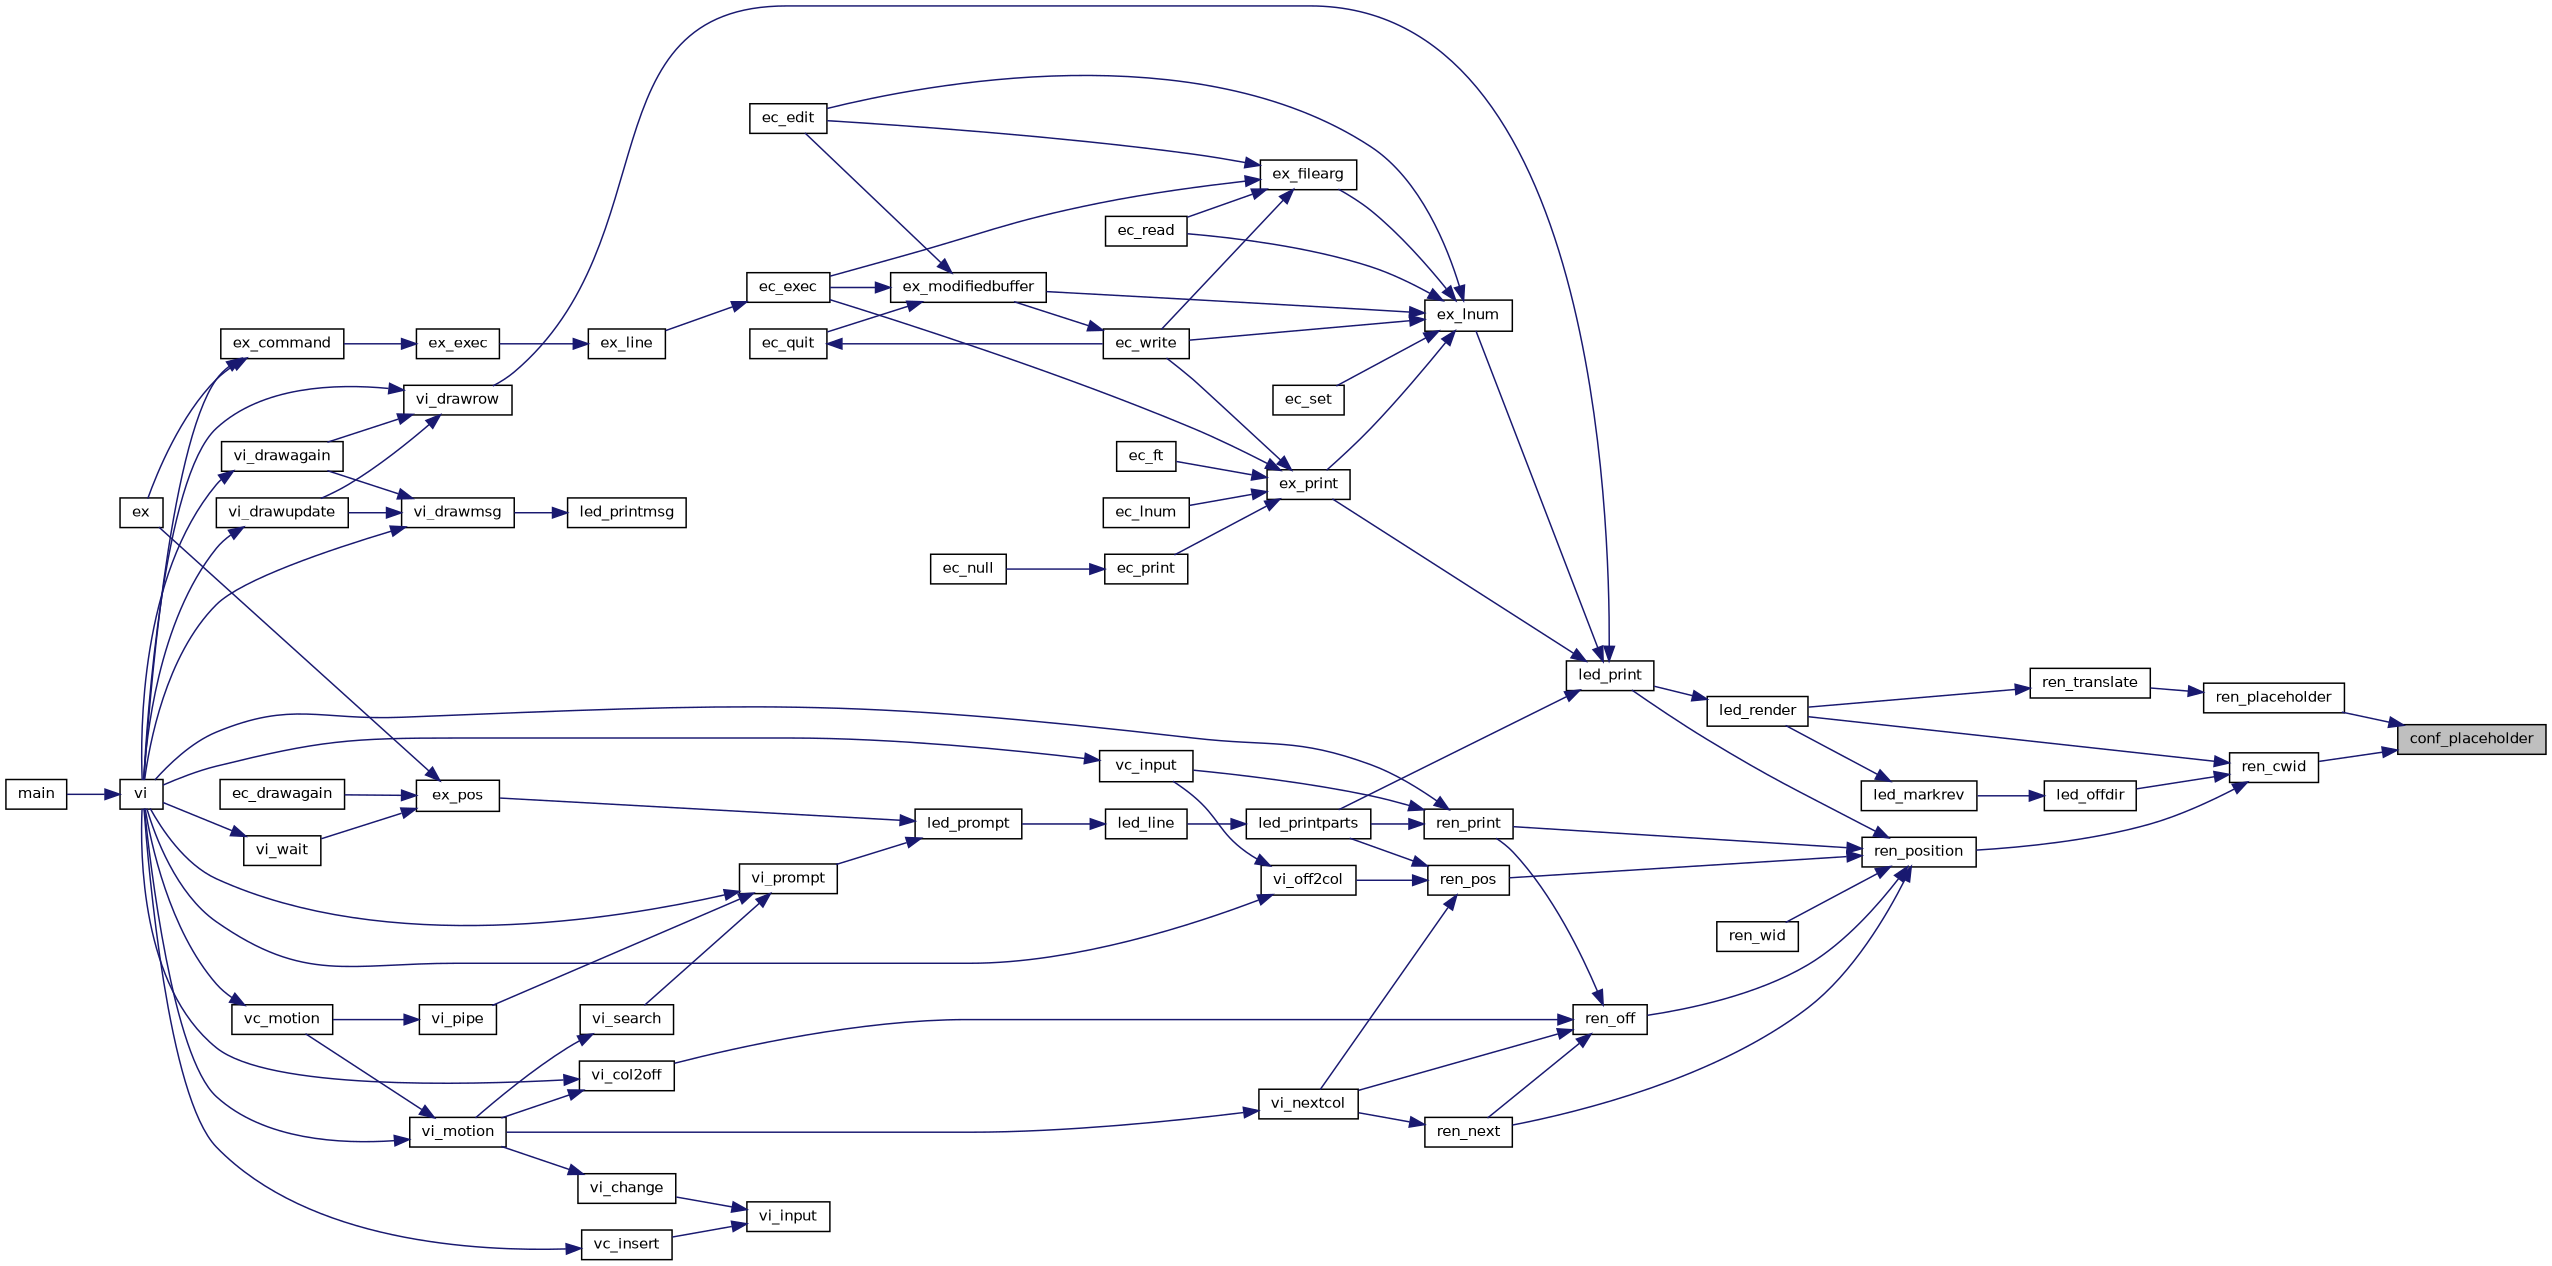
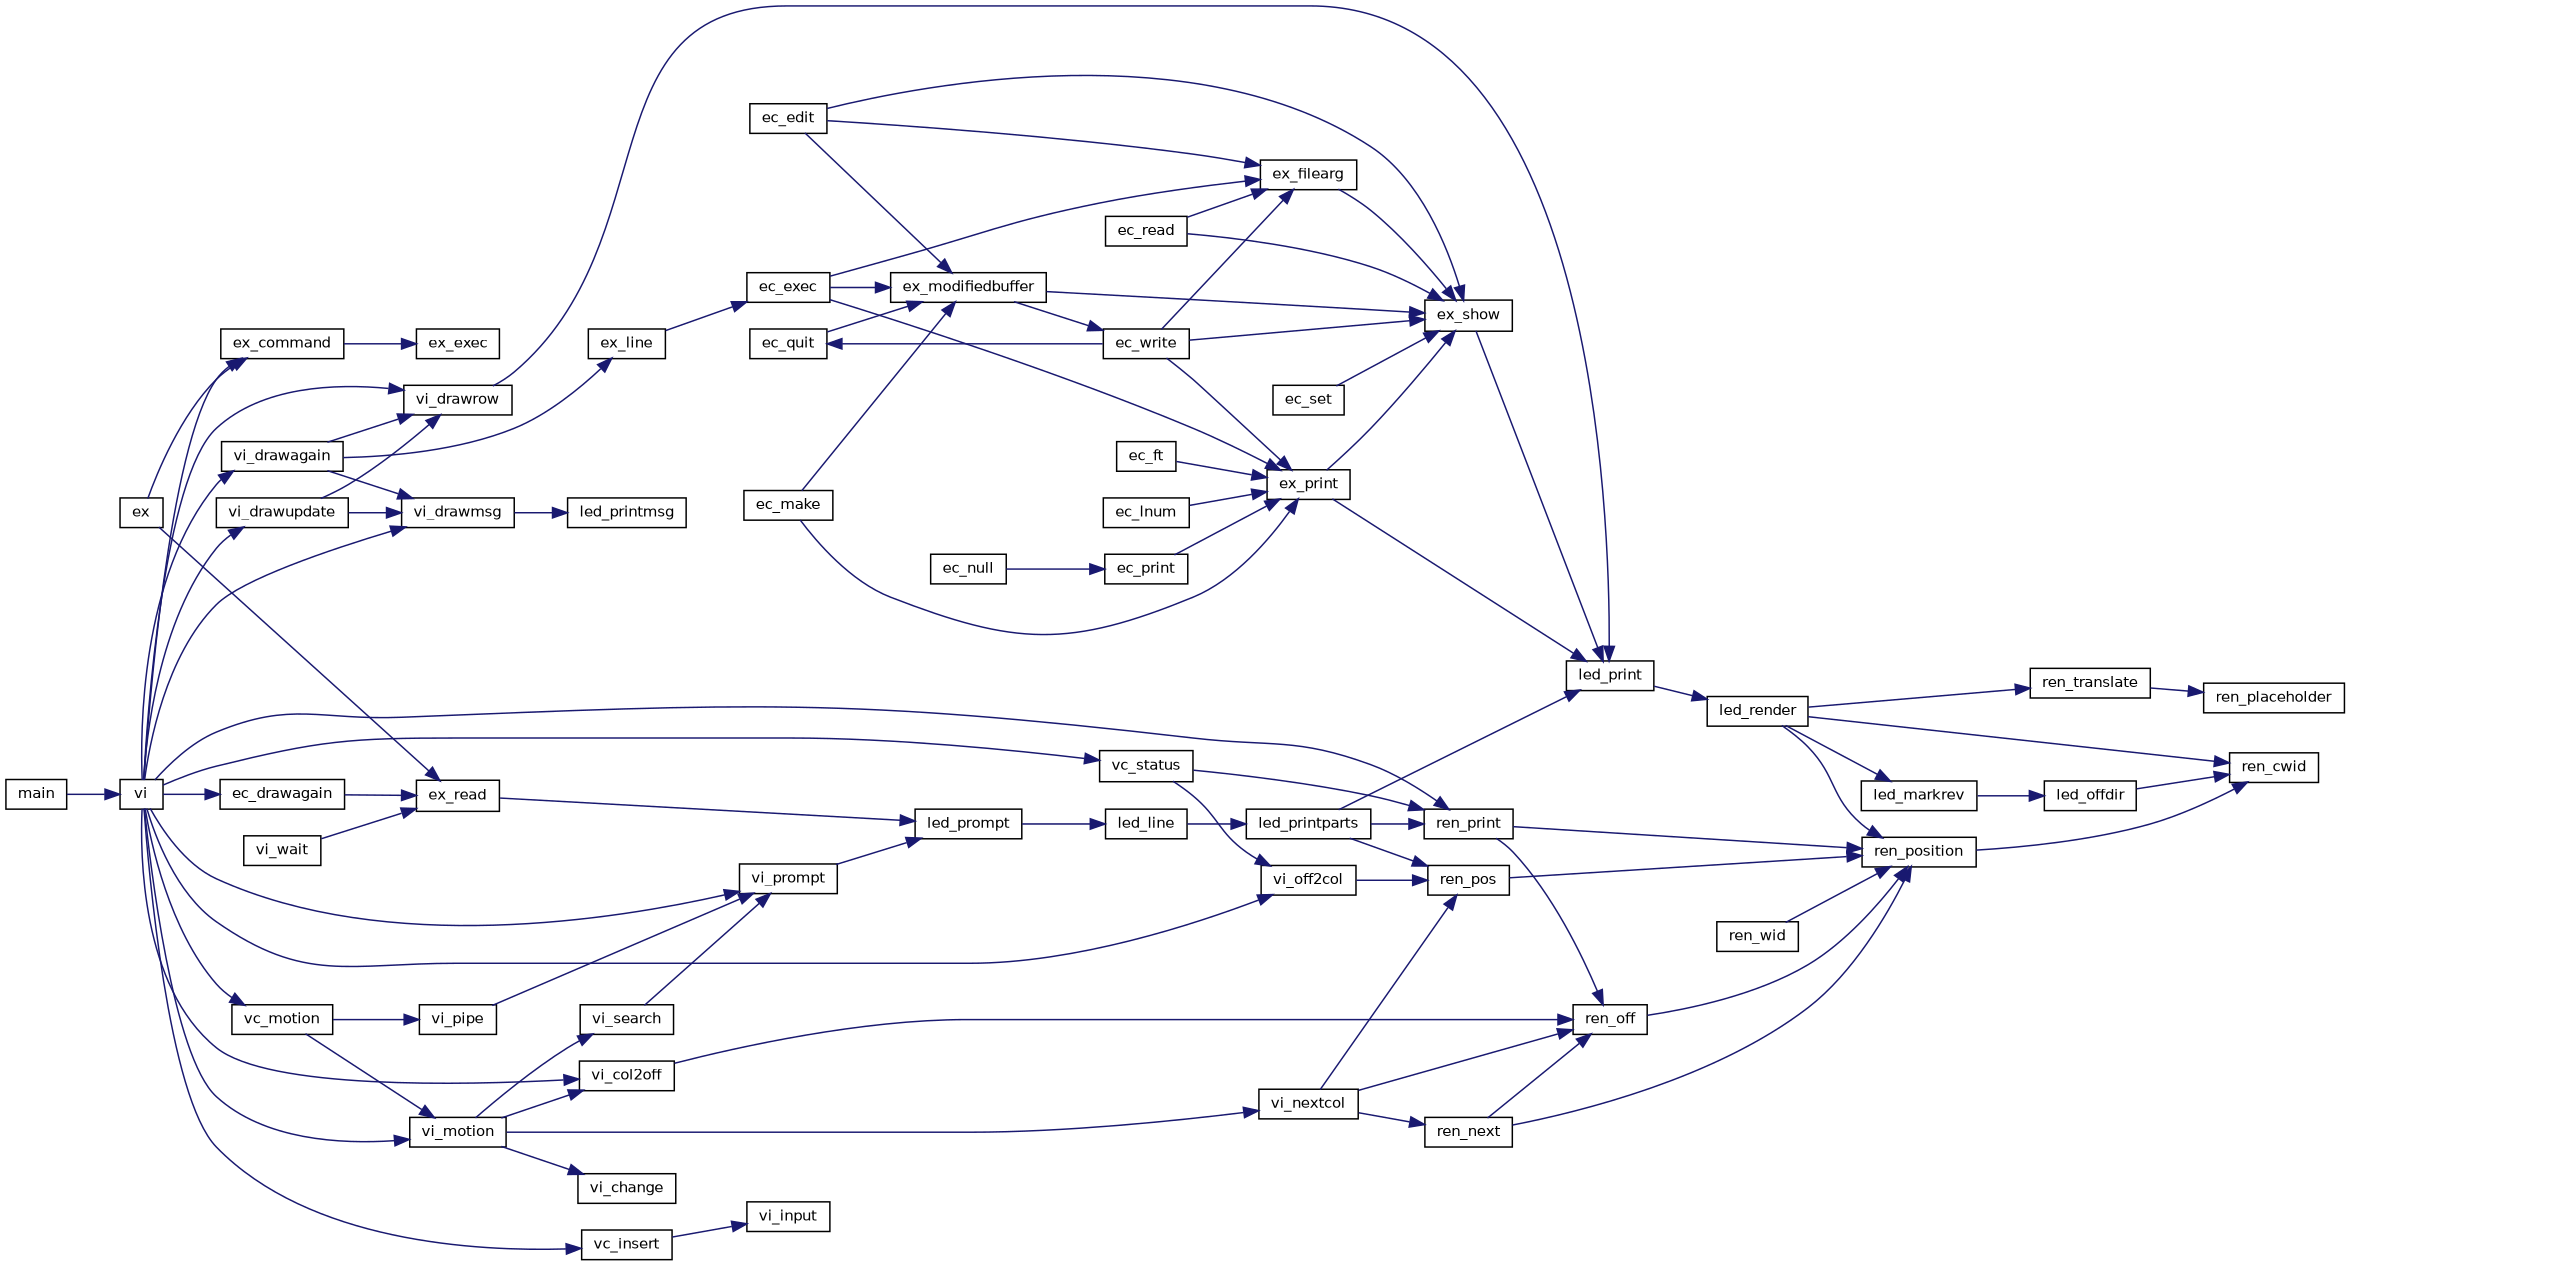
  digraph {
    rankdir=RL
    node [color=black fillcolor=white fontname=Helvetica fontsize=10 shape=record style=filled]
    edge [color=midnightblue dir=back fontname=Helvetica fontsize=10 labelfontname=Helvetica labelfontsize=10 style=solid]
-   n1 [fillcolor=grey75 fontcolor=black height=0.2 label=conf_placeholder width=0.4]
    n2 [height=0.2 label=ren_cwid width=0.4]
    n3 [height=0.2 label=ren_placeholder width=0.4]
    n4 [height=0.2 label=led_offdir width=0.4]
    n5 [height=0.2 label=led_render width=0.4]
    n6 [height=0.2 label=ren_position width=0.4]
    n7 [height=0.2 label=ren_translate width=0.4]
    n8 [height=0.2 label=led_markrev width=0.4]
    n9 [height=0.2 label=led_print width=0.4]
    n10 [height=0.2 label=ren_print width=0.4]
    n11 [height=0.2 label=ren_next width=0.4]
    n12 [height=0.2 label=ren_off width=0.4]
    n13 [height=0.2 label=ren_pos width=0.4]
    n14 [height=0.2 label=ren_wid width=0.4]
    n15 [height=0.2 label=ex_print width=0.4]
-   n16 [height=0.2 label=ex_lnum width=0.4]
+   n16 [height=0.2 label=ex_show width=0.4]
    n17 [height=0.2 label=led_printparts width=0.4]
    n18 [height=0.2 label=vi_drawrow width=0.4]
    n19 [height=0.2 label=led_printmsg width=0.4]
    n20 [height=0.2 label=vi_drawmsg width=0.4]
    n21 [height=0.2 label=ec_exec width=0.4]
    n22 [height=0.2 label=ec_ft width=0.4]
    n23 [height=0.2 label=ec_lnum width=0.4]
+   n24 [height=0.2 label=ec_make width=0.4]
    n25 [height=0.2 label=ec_print width=0.4]
    n26 [height=0.2 label=ec_write width=0.4]
    n27 [height=0.2 label=ex_modifiedbuffer width=0.4]
    n28 [height=0.2 label=ec_edit width=0.4]
    n29 [height=0.2 label=ec_read width=0.4]
    n30 [height=0.2 label=ec_set width=0.4]
    n31 [height=0.2 label=ex_filearg width=0.4]
    n32 [height=0.2 label=led_line width=0.4]
    n33 [height=0.2 label=vi width=0.4]
    n34 [height=0.2 label=vi_drawagain width=0.4]
    n35 [height=0.2 label=vi_drawupdate width=0.4]
    n36 [height=0.2 label=ex_line width=0.4]
    n37 [height=0.2 label=ec_null width=0.4]
    n38 [height=0.2 label=ex_exec width=0.4]
    n39 [height=0.2 label=ex_command width=0.4]
    n40 [height=0.2 label=ex width=0.4]
    n41 [height=0.2 label=main width=0.4]
    n42 [height=0.2 label=ec_quit width=0.4]
    n43 [height=0.2 label=led_prompt width=0.4]
    n44 [height=0.2 label=vi_input width=0.4]
    n45 [height=0.2 label=vc_insert width=0.4]
    n46 [height=0.2 label=vi_change width=0.4]
    n47 [height=0.2 label=vi_motion width=0.4]
    n48 [height=0.2 label=vc_motion width=0.4]
-   n49 [height=0.2 label=ex_pos width=0.4]
+   n49 [height=0.2 label=ex_read width=0.4]
    n50 [height=0.2 label=vi_prompt width=0.4]
    n51 [height=0.2 label=ec_drawagain width=0.4]
    n52 [height=0.2 label=vi_wait width=0.4]
    n53 [height=0.2 label=vi_pipe width=0.4]
    n54 [height=0.2 label=vi_search width=0.4]
-   n55 [height=0.2 label=vc_input width=0.4]
+   n55 [height=0.2 label=vc_status width=0.4]
    n56 [height=0.2 label=vi_nextcol width=0.4]
    n57 [height=0.2 label=vi_col2off width=0.4]
    n58 [height=0.2 label=vi_off2col width=0.4]
-   n1 -> n2
-   n1 -> n3
    n2 -> n4
    n2 -> n5
    n2 -> n6
    n3 -> n7
    n4 -> n8
    n5 -> n9
-   n6 -> n9
+   n6 -> n5
    n6 -> n10
    n6 -> n11
    n6 -> n12
    n6 -> n13
    n6 -> n14
    n7 -> n5
    n8 -> n5
    n9 -> n15
    n9 -> n16
    n9 -> n17
    n9 -> n18
    n10 -> n17
    n10 -> n33
    n10 -> n55
    n11 -> n56
    n12 -> n10
    n12 -> n11
    n12 -> n56
    n12 -> n57
    n13 -> n17
    n13 -> n56
    n13 -> n58
    n15 -> n21
    n15 -> n22
    n15 -> n23
+   n15 -> n24
    n15 -> n25
    n15 -> n26
    n16 -> n15
    n16 -> n26
    n16 -> n27
    n16 -> n28
    n16 -> n29
    n16 -> n30
    n16 -> n31
    n17 -> n32
    n18 -> n33
    n18 -> n34
    n18 -> n35
    n19 -> n20
    n20 -> n33
    n20 -> n34
    n20 -> n35
    n21 -> n36
    n25 -> n37
    n26 -> n27
    n27 -> n21
+   n27 -> n24
    n27 -> n28
    n27 -> n42
    n31 -> n21
    n31 -> n26
    n31 -> n28
    n31 -> n29
    n32 -> n43
    n33 -> n41
    n34 -> n33
    n35 -> n33
-   n36 -> n38
+   n36 -> n34
    n38 -> n39
    n39 -> n33
    n39 -> n40
    n42 -> n26
    n43 -> n49
    n43 -> n50
    n44 -> n45
-   n44 -> n46
    n45 -> n33
    n46 -> n47
    n47 -> n33
    n47 -> n48
    n48 -> n33
    n49 -> n40
    n49 -> n51
    n49 -> n52
    n50 -> n33
    n50 -> n53
    n50 -> n54
-   n52 -> n33
+   n51 -> n33
    n53 -> n48
    n54 -> n47
    n55 -> n33
    n56 -> n47
    n57 -> n33
    n57 -> n47
    n58 -> n33
    n58 -> n55
  }
